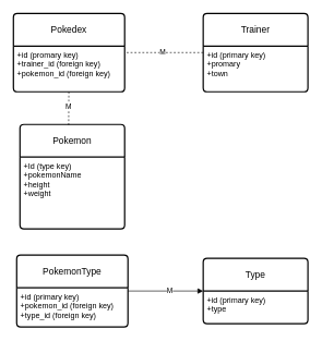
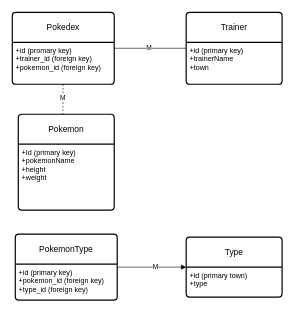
  <mxCell id="0" />
  <mxCell id="1" parent="0" />
  <mxCell id="2" value="Pokemon" style="swimlane;childLayout=stackLayout;horizontal=1;startSize=50;horizontalStack=0;rounded=1;fontSize=14;fontStyle=0;strokeWidth=2;resizeParent=0;resizeLast=1;shadow=0;dashed=0;align=center;arcSize=4;whiteSpace=wrap;html=1;" parent="1" vertex="1"><mxGeometry x="30" y="190" width="160" height="160" as="geometry" /></mxCell>
- <mxCell id="3" value="+Id (type key)&lt;br&gt;&lt;div&gt;+pokemonName&lt;/div&gt;&lt;div&gt;+height&lt;/div&gt;&lt;div&gt;+weight&lt;/div&gt;" style="align=left;strokeColor=none;fillColor=none;spacingLeft=4;fontSize=12;verticalAlign=top;resizable=0;rotatable=0;part=1;html=1;" parent="2" vertex="1"><mxGeometry y="50" width="160" height="110" as="geometry" /></mxCell>
+ <mxCell id="3" value="+Id (primary key)&lt;br&gt;&lt;div&gt;+pokemonName&lt;/div&gt;&lt;div&gt;+height&lt;/div&gt;&lt;div&gt;+weight&lt;/div&gt;" style="align=left;strokeColor=none;fillColor=none;spacingLeft=4;fontSize=12;verticalAlign=top;resizable=0;rotatable=0;part=1;html=1;" parent="2" vertex="1"><mxGeometry y="50" width="160" height="110" as="geometry" /></mxCell>
  <mxCell id="4" value="Pokedex" style="swimlane;childLayout=stackLayout;horizontal=1;startSize=50;horizontalStack=0;rounded=1;fontSize=14;fontStyle=0;strokeWidth=2;resizeParent=0;resizeLast=1;shadow=0;dashed=0;align=center;arcSize=4;whiteSpace=wrap;html=1;" parent="1" vertex="1"><mxGeometry x="20" y="20" width="170" height="120" as="geometry" /></mxCell>
  <mxCell id="5" value="+id (promary key)&lt;div&gt;+trainer_id (foreign key)&lt;/div&gt;&lt;div&gt;+pokemon_id (foreign key)&lt;/div&gt;" style="align=left;strokeColor=none;fillColor=none;spacingLeft=4;fontSize=12;verticalAlign=top;resizable=0;rotatable=0;part=1;html=1;" parent="4" vertex="1"><mxGeometry y="50" width="170" height="70" as="geometry" /></mxCell>
  <mxCell id="6" value="Trainer" style="swimlane;childLayout=stackLayout;horizontal=1;startSize=50;horizontalStack=0;rounded=1;fontSize=14;fontStyle=0;strokeWidth=2;resizeParent=0;resizeLast=1;shadow=0;dashed=0;align=center;arcSize=4;whiteSpace=wrap;html=1;" parent="1" vertex="1"><mxGeometry x="310" y="20" width="160" height="120" as="geometry" /></mxCell>
- <mxCell id="7" value="&lt;div&gt;+id (primary key)&lt;/div&gt;&lt;div&gt;+&lt;span style=&quot;background-color: initial;&quot;&gt;promary&lt;/span&gt;&lt;/div&gt;&lt;div&gt;&lt;span style=&quot;background-color: initial;&quot;&gt;+town&lt;/span&gt;&lt;/div&gt;" style="align=left;strokeColor=none;fillColor=none;spacingLeft=4;fontSize=12;verticalAlign=top;resizable=0;rotatable=0;part=1;html=1;" parent="6" vertex="1"><mxGeometry y="50" width="160" height="70" as="geometry" /></mxCell>
+ <mxCell id="7" value="&lt;div&gt;+id (primary key)&lt;/div&gt;&lt;div&gt;+&lt;span style=&quot;background-color: initial;&quot;&gt;trainerName&lt;/span&gt;&lt;/div&gt;&lt;div&gt;&lt;span style=&quot;background-color: initial;&quot;&gt;+town&lt;/span&gt;&lt;/div&gt;" style="align=left;strokeColor=none;fillColor=none;spacingLeft=4;fontSize=12;verticalAlign=top;resizable=0;rotatable=0;part=1;html=1;" parent="6" vertex="1"><mxGeometry y="50" width="160" height="70" as="geometry" /></mxCell>
  <mxCell id="8" value="Type" style="swimlane;childLayout=stackLayout;horizontal=1;startSize=50;horizontalStack=0;rounded=1;fontSize=14;fontStyle=0;strokeWidth=2;resizeParent=0;resizeLast=1;shadow=0;dashed=0;align=center;arcSize=4;whiteSpace=wrap;html=1;" parent="1" vertex="1"><mxGeometry x="310" y="395" width="160" height="100" as="geometry" /></mxCell>
- <mxCell id="9" value="+id (primary key)&lt;div&gt;+type&lt;/div&gt;" style="align=left;strokeColor=none;fillColor=none;spacingLeft=4;fontSize=12;verticalAlign=top;resizable=0;rotatable=0;part=1;html=1;" parent="8" vertex="1"><mxGeometry y="50" width="160" height="50" as="geometry" /></mxCell>
+ <mxCell id="9" value="+id (primary town)&lt;div&gt;+type&lt;/div&gt;" style="align=left;strokeColor=none;fillColor=none;spacingLeft=4;fontSize=12;verticalAlign=top;resizable=0;rotatable=0;part=1;html=1;" parent="8" vertex="1"><mxGeometry y="50" width="160" height="50" as="geometry" /></mxCell>
  <mxCell id="10" value="" style="endArrow=none;html=1;rounded=0;exitX=0.465;exitY=0.006;exitDx=0;exitDy=0;exitPerimeter=0;dashed=1;" parent="1" source="2" target="4" edge="1"><mxGeometry width="50" height="50" relative="1" as="geometry"><mxPoint x="90" y="170" as="sourcePoint" /><mxPoint x="140" y="120" as="targetPoint" /></mxGeometry></mxCell>
  <mxCell id="11" value="M" style="edgeLabel;html=1;align=center;verticalAlign=middle;resizable=0;points=[];" parent="10" vertex="1" connectable="0"><mxGeometry x="0.145" y="1" relative="1" as="geometry"><mxPoint as="offset" /></mxGeometry></mxCell>
- <mxCell id="12" value="" style="endArrow=none;html=1;rounded=0;dashed=1;" parent="1" source="6" target="4" edge="1"><mxGeometry width="50" height="50" relative="1" as="geometry"><mxPoint x="272" y="120.5" as="sourcePoint" /><mxPoint x="270" y="19.5" as="targetPoint" /></mxGeometry></mxCell>
+ <mxCell id="12" value="" style="endArrow=none;html=1;rounded=0;" parent="1" source="6" target="4" edge="1"><mxGeometry width="50" height="50" relative="1" as="geometry"><mxPoint x="272" y="120.5" as="sourcePoint" /><mxPoint x="270" y="19.5" as="targetPoint" /></mxGeometry></mxCell>
  <mxCell id="13" value="M" style="edgeLabel;html=1;align=center;verticalAlign=middle;resizable=0;points=[];" parent="12" vertex="1" connectable="0"><mxGeometry x="0.05" y="-2" relative="1" as="geometry"><mxPoint as="offset" /></mxGeometry></mxCell>
  <mxCell id="14" value="PokemonType" style="swimlane;childLayout=stackLayout;horizontal=1;startSize=50;horizontalStack=0;rounded=1;fontSize=14;fontStyle=0;strokeWidth=2;resizeParent=0;resizeLast=1;shadow=0;dashed=0;align=center;arcSize=4;whiteSpace=wrap;html=1;" parent="1" vertex="1"><mxGeometry x="25" y="390" width="170" height="110" as="geometry" /></mxCell>
  <mxCell id="15" value="&lt;div&gt;+id (primary key)&lt;/div&gt;+pokemon_id (foreign key)&lt;div&gt;&lt;span style=&quot;background-color: initial;&quot;&gt;+type_id&amp;nbsp;&lt;/span&gt;&lt;span style=&quot;background-color: initial;&quot;&gt;(foreign key)&lt;/span&gt;&lt;/div&gt;" style="align=left;strokeColor=none;fillColor=none;spacingLeft=4;fontSize=12;verticalAlign=top;resizable=0;rotatable=0;part=1;html=1;" parent="14" vertex="1"><mxGeometry y="50" width="170" height="60" as="geometry" /></mxCell>
  <mxCell id="16" value="" style="endArrow=block;html=1;rounded=0;" parent="1" source="14" target="8" edge="1"><mxGeometry width="50" height="50" relative="1" as="geometry"><mxPoint x="270" y="510" as="sourcePoint" /><mxPoint x="320" y="460" as="targetPoint" /></mxGeometry></mxCell>
  <mxCell id="17" value="M" style="edgeLabel;html=1;align=center;verticalAlign=middle;resizable=0;points=[];" parent="16" vertex="1" connectable="0"><mxGeometry x="0.091" y="1" relative="1" as="geometry"><mxPoint as="offset" /></mxGeometry></mxCell>
